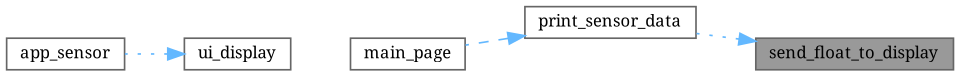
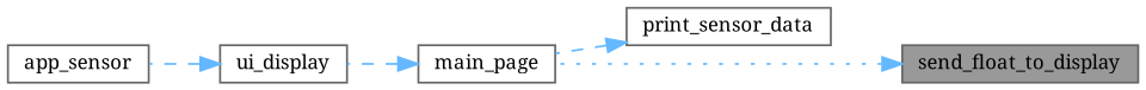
  digraph {
    fontname="Noto Serif"
    rankdir=RL
    node [color=grey40 fillcolor=white fontname="Noto Serif" fontsize=10 shape=box style=filled]
    edge [color=steelblue1 dir=back fontname="Noto Serif" fontsize=10 labelfontname=Helvetica labelfontsize=10 style=dotted]
    n1 [color=gray40 fillcolor=grey60 fontcolor=black height=0.2 label=send_float_to_display width=0.4]
    n2 [height=0.2 label=print_sensor_data width=0.4]
    n3 [height=0.2 label=main_page width=0.4]
    n4 [height=0.2 label=ui_display width=0.4]
    n5 [height=0.2 label=app_sensor width=0.4]
-   n1 -> n2
+   n1 -> n3
    n2 -> n3 [style=dashed]
-   n4 -> n5
+   n3 -> n4 [style=dashed]
+   n4 -> n5 [style=dashed]
  }
